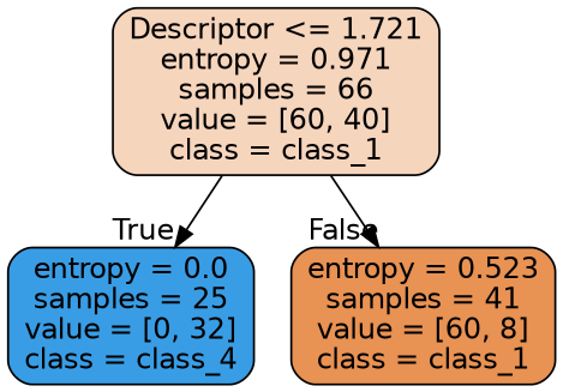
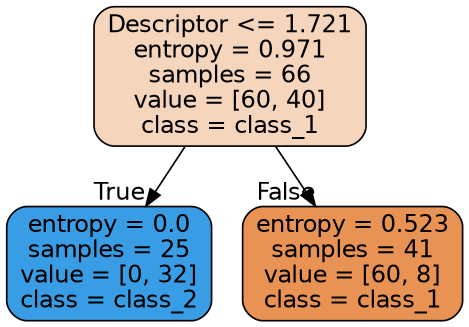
  digraph {
    node [color=black fontname=helvetica shape=box style="filled, rounded"]
    edge [fontname=helvetica labeldistance=2.5]
    n1 [fillcolor="#f6d5bd" label="Descriptor <= 1.721\nentropy = 0.971\nsamples = 66\nvalue = [60, 40]\nclass = class_1"]
-   n2 [fillcolor="#399de5" label="entropy = 0.0\nsamples = 25\nvalue = [0, 32]\nclass = class_4"]
+   n2 [fillcolor="#399de5" label="entropy = 0.0\nsamples = 25\nvalue = [0, 32]\nclass = class_2"]
    n3 [fillcolor="#e89253" label="entropy = 0.523\nsamples = 41\nvalue = [60, 8]\nclass = class_1"]
    n1 -> n2 [headlabel=True labelangle=45]
    n1 -> n3 [headlabel=False labelangle=-45]
  }
